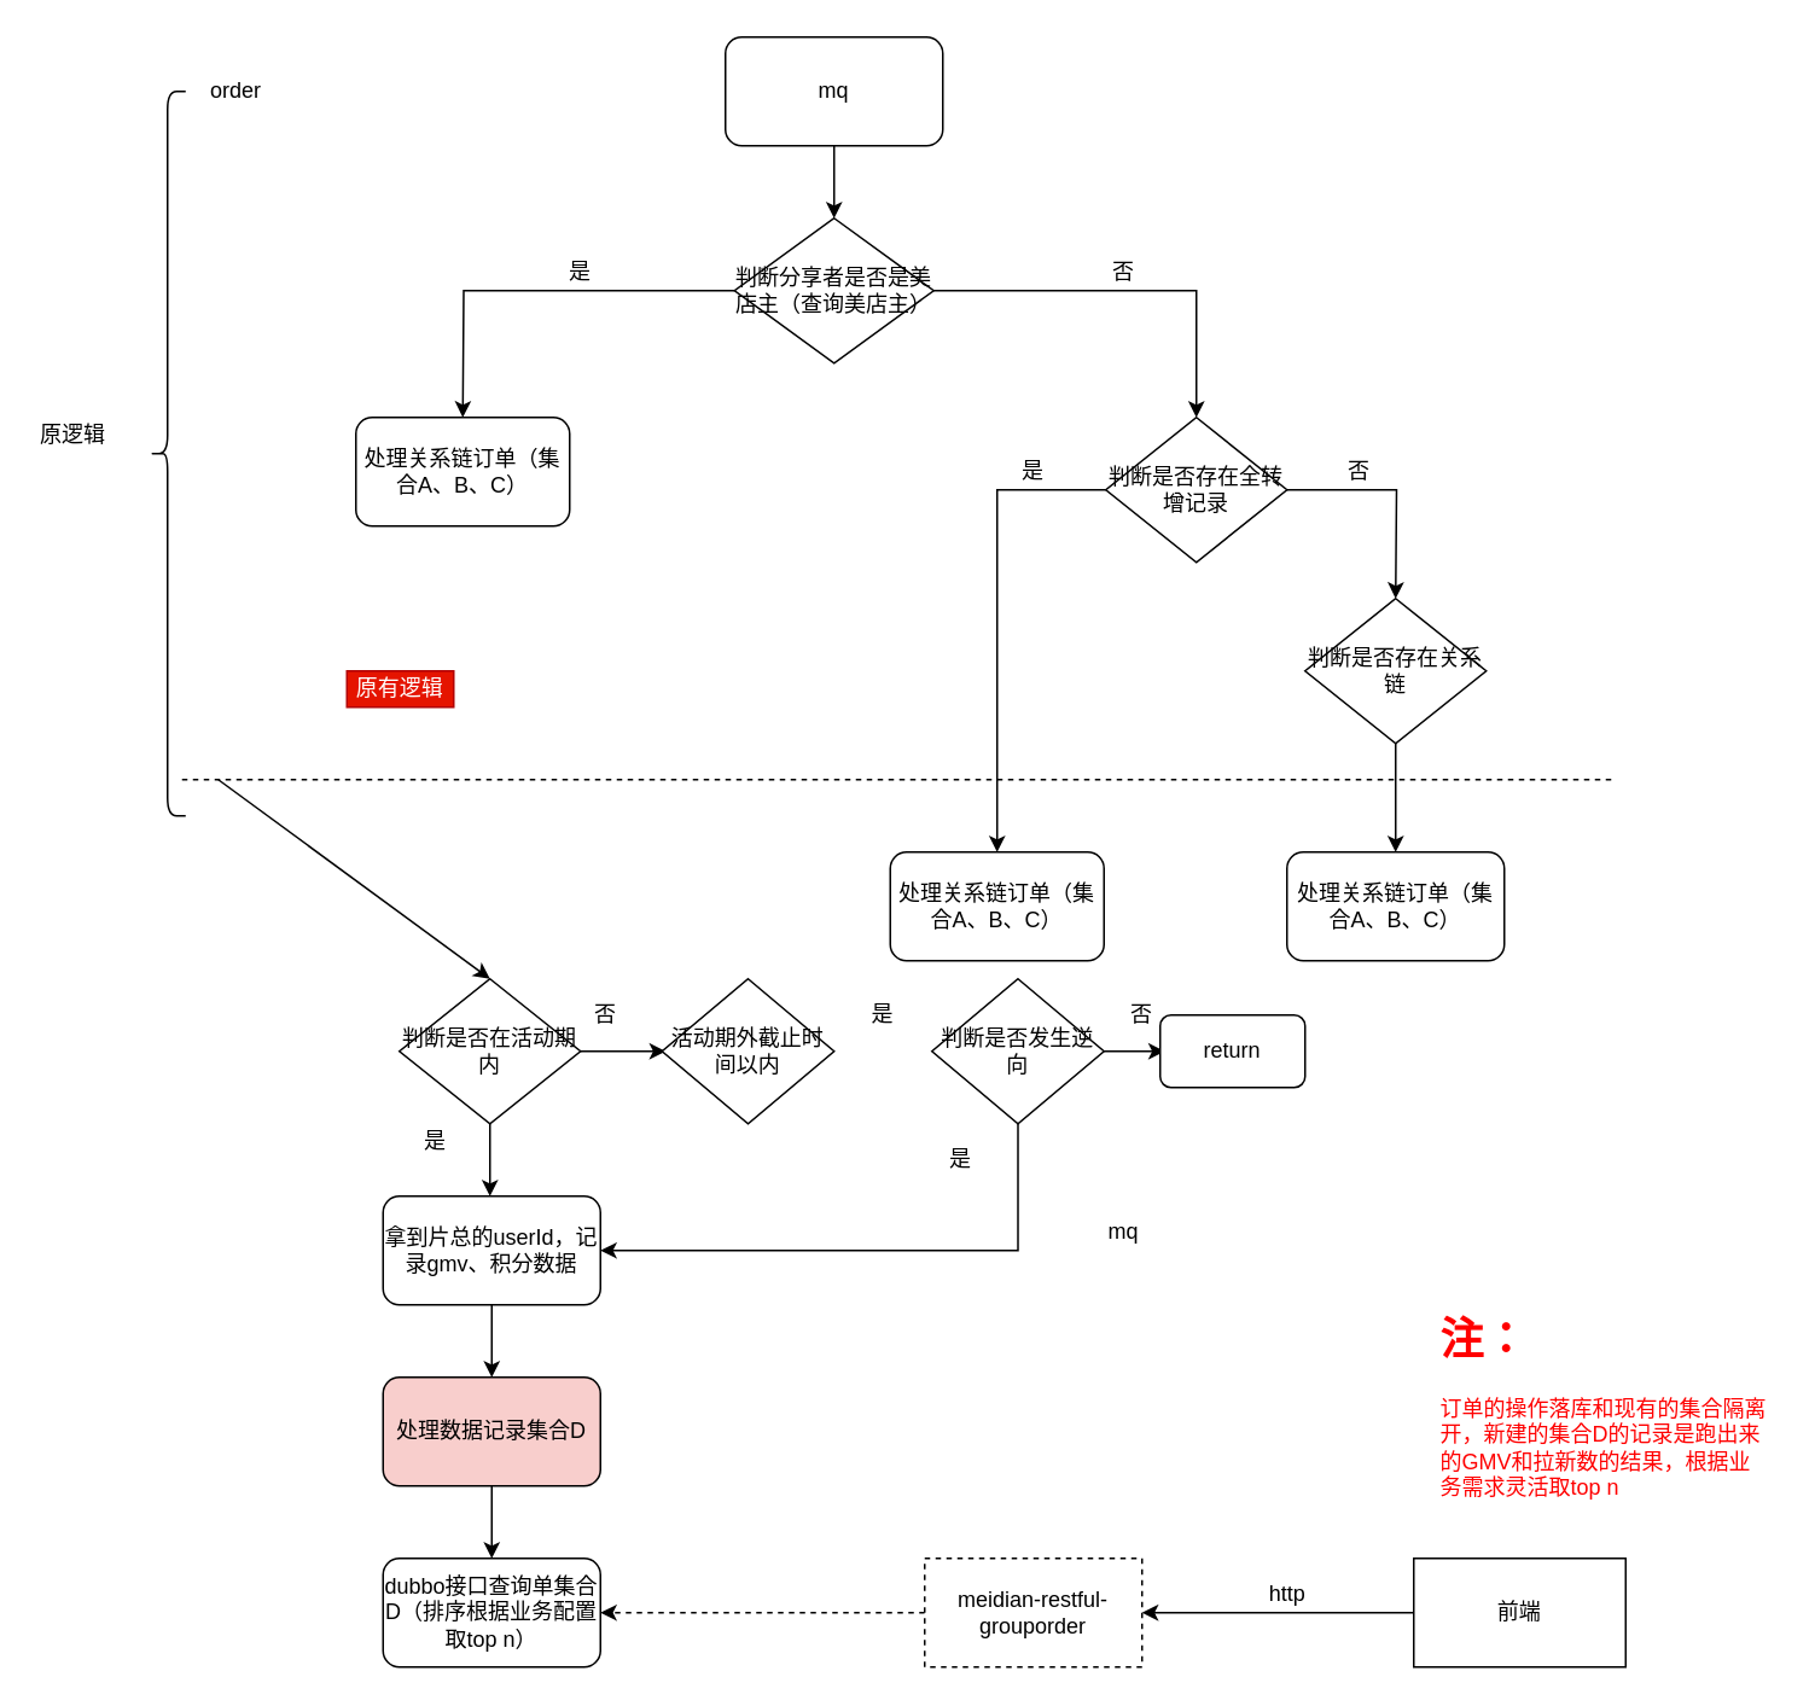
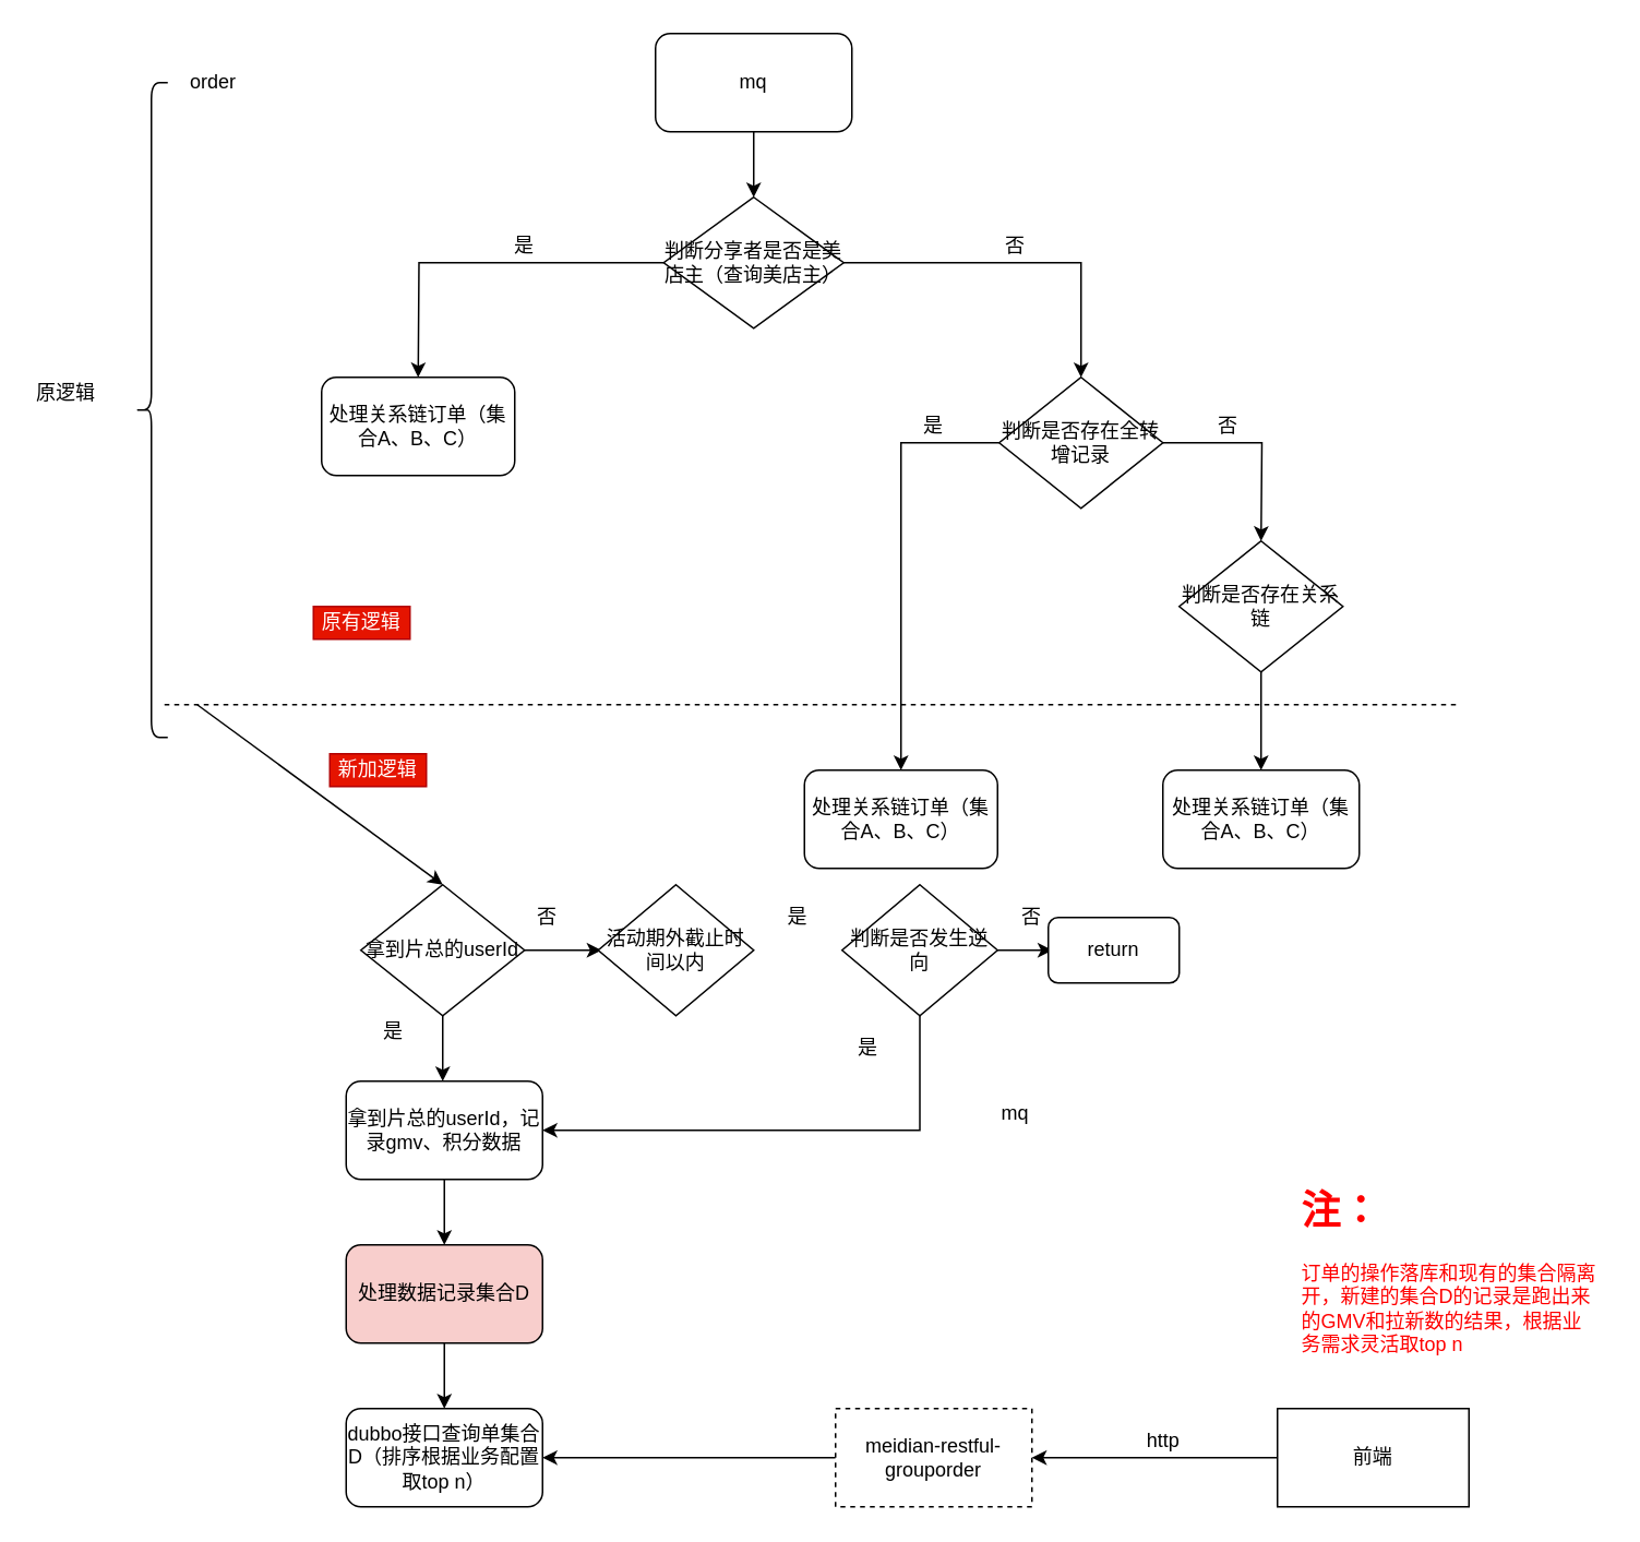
  <mxCell id="0" />
  <mxCell id="1" parent="0" />
  <mxCell id="2" value="" style="edgeStyle=orthogonalEdgeStyle;rounded=0;orthogonalLoop=1;jettySize=auto;html=1;" parent="1" source="3" edge="1"><mxGeometry relative="1" as="geometry"><mxPoint x="460" y="120" as="targetPoint" /></mxGeometry></mxCell>
  <mxCell id="3" value="mq" style="rounded=1;whiteSpace=wrap;html=1;" parent="1" vertex="1"><mxGeometry x="400" y="20" width="120" height="60" as="geometry" /></mxCell>
  <mxCell id="4" value="" style="edgeStyle=orthogonalEdgeStyle;rounded=0;orthogonalLoop=1;jettySize=auto;html=1;" parent="1" source="6" edge="1"><mxGeometry relative="1" as="geometry"><mxPoint x="255" y="230" as="targetPoint" /></mxGeometry></mxCell>
  <mxCell id="5" style="edgeStyle=orthogonalEdgeStyle;rounded=0;orthogonalLoop=1;jettySize=auto;html=1;" parent="1" source="6" edge="1"><mxGeometry relative="1" as="geometry"><mxPoint x="660" y="230" as="targetPoint" /><Array as="points"><mxPoint x="660" y="160" /><mxPoint x="660" y="230" /></Array></mxGeometry></mxCell>
  <mxCell id="6" value="判断分享者是否是美店主（查询美店主）" style="rhombus;whiteSpace=wrap;html=1;" parent="1" vertex="1"><mxGeometry x="405" y="120" width="110" height="80" as="geometry" /></mxCell>
  <mxCell id="7" value="处理关系链订单（集合A、B、C）" style="rounded=1;whiteSpace=wrap;html=1;" parent="1" vertex="1"><mxGeometry x="196" y="230" width="118" height="60" as="geometry" /></mxCell>
  <mxCell id="8" value="是" style="text;html=1;strokeColor=none;fillColor=none;align=center;verticalAlign=middle;whiteSpace=wrap;rounded=0;" parent="1" vertex="1"><mxGeometry x="300" y="140" width="40" height="20" as="geometry" /></mxCell>
  <mxCell id="9" value="否" style="text;html=1;strokeColor=none;fillColor=none;align=center;verticalAlign=middle;whiteSpace=wrap;rounded=0;" parent="1" vertex="1"><mxGeometry x="600" y="140" width="40" height="20" as="geometry" /></mxCell>
  <mxCell id="10" style="edgeStyle=orthogonalEdgeStyle;rounded=0;orthogonalLoop=1;jettySize=auto;html=1;entryX=0.5;entryY=0;entryDx=0;entryDy=0;" parent="1" source="12" target="16" edge="1"><mxGeometry relative="1" as="geometry"><mxPoint x="548" y="330" as="targetPoint" /></mxGeometry></mxCell>
  <mxCell id="11" style="edgeStyle=orthogonalEdgeStyle;rounded=0;orthogonalLoop=1;jettySize=auto;html=1;" parent="1" source="12" edge="1"><mxGeometry relative="1" as="geometry"><mxPoint x="770" y="330" as="targetPoint" /></mxGeometry></mxCell>
  <mxCell id="12" value="判断是否存在全转增记录" style="rhombus;whiteSpace=wrap;html=1;" parent="1" vertex="1"><mxGeometry x="610" y="230" width="100" height="80" as="geometry" /></mxCell>
  <mxCell id="13" value="" style="edgeStyle=orthogonalEdgeStyle;rounded=0;orthogonalLoop=1;jettySize=auto;html=1;" parent="1" source="14" edge="1"><mxGeometry relative="1" as="geometry"><mxPoint x="770" y="470" as="targetPoint" /></mxGeometry></mxCell>
  <mxCell id="14" value="判断是否存在关系链" style="rhombus;whiteSpace=wrap;html=1;" parent="1" vertex="1"><mxGeometry x="720" y="330" width="100" height="80" as="geometry" /></mxCell>
  <mxCell id="15" value="是" style="text;html=1;strokeColor=none;fillColor=none;align=center;verticalAlign=middle;whiteSpace=wrap;rounded=0;" parent="1" vertex="1"><mxGeometry x="550" y="250" width="40" height="20" as="geometry" /></mxCell>
  <mxCell id="16" value="处理关系链订单（集合A、B、C）" style="rounded=1;whiteSpace=wrap;html=1;" parent="1" vertex="1"><mxGeometry x="491" y="470" width="118" height="60" as="geometry" /></mxCell>
  <mxCell id="17" value="否" style="text;html=1;strokeColor=none;fillColor=none;align=center;verticalAlign=middle;whiteSpace=wrap;rounded=0;" parent="1" vertex="1"><mxGeometry x="730" y="250" width="40" height="20" as="geometry" /></mxCell>
  <mxCell id="18" value="处理关系链订单（集合A、B、C）" style="rounded=1;whiteSpace=wrap;html=1;" parent="1" vertex="1"><mxGeometry x="710" y="470" width="120" height="60" as="geometry" /></mxCell>
  <mxCell id="19" value="" style="endArrow=none;dashed=1;html=1;" parent="1" edge="1"><mxGeometry width="50" height="50" relative="1" as="geometry"><mxPoint x="100" y="430" as="sourcePoint" /><mxPoint x="890" y="430" as="targetPoint" /></mxGeometry></mxCell>
  <mxCell id="20" value="order" style="text;html=1;strokeColor=none;fillColor=none;align=center;verticalAlign=middle;whiteSpace=wrap;rounded=0;" parent="1" vertex="1"><mxGeometry x="110" y="40" width="40" height="20" as="geometry" /></mxCell>
  <mxCell id="21" value="" style="endArrow=classic;html=1;" parent="1" edge="1"><mxGeometry width="50" height="50" relative="1" as="geometry"><mxPoint x="120" y="430" as="sourcePoint" /><mxPoint x="270" y="540" as="targetPoint" /></mxGeometry></mxCell>
  <mxCell id="22" style="edgeStyle=orthogonalEdgeStyle;rounded=0;orthogonalLoop=1;jettySize=auto;html=1;entryX=0;entryY=0.5;entryDx=0;entryDy=0;" parent="1" source="24" edge="1"><mxGeometry relative="1" as="geometry"><mxPoint x="367" y="580" as="targetPoint" /></mxGeometry></mxCell>
  <mxCell id="23" value="" style="edgeStyle=orthogonalEdgeStyle;rounded=0;orthogonalLoop=1;jettySize=auto;html=1;" parent="1" source="24" edge="1"><mxGeometry relative="1" as="geometry"><mxPoint x="270" y="660" as="targetPoint" /></mxGeometry></mxCell>
- <mxCell id="24" value="判断是否在活动期内" style="rhombus;whiteSpace=wrap;html=1;" parent="1" vertex="1"><mxGeometry x="220" y="540" width="100" height="80" as="geometry" /></mxCell>
+ <mxCell id="24" value="拿到片总的userId" style="rhombus;whiteSpace=wrap;html=1;" parent="1" vertex="1"><mxGeometry x="220" y="540" width="100" height="80" as="geometry" /></mxCell>
  <mxCell id="25" value="否" style="text;html=1;strokeColor=none;fillColor=none;align=center;verticalAlign=middle;whiteSpace=wrap;rounded=0;" parent="1" vertex="1"><mxGeometry x="314" y="550" width="40" height="20" as="geometry" /></mxCell>
  <mxCell id="26" style="edgeStyle=orthogonalEdgeStyle;rounded=0;orthogonalLoop=1;jettySize=auto;html=1;entryX=0.5;entryY=0;entryDx=0;entryDy=0;" parent="1" source="27" target="30" edge="1"><mxGeometry relative="1" as="geometry"><mxPoint x="271" y="750" as="targetPoint" /></mxGeometry></mxCell>
  <mxCell id="27" value="拿到片总的userId，记录gmv、积分数据" style="rounded=1;whiteSpace=wrap;html=1;" parent="1" vertex="1"><mxGeometry x="211" y="660" width="120" height="60" as="geometry" /></mxCell>
  <mxCell id="28" value="是" style="text;html=1;strokeColor=none;fillColor=none;align=center;verticalAlign=middle;whiteSpace=wrap;rounded=0;" parent="1" vertex="1"><mxGeometry x="220" y="620" width="40" height="20" as="geometry" /></mxCell>
  <mxCell id="29" value="" style="edgeStyle=orthogonalEdgeStyle;rounded=0;orthogonalLoop=1;jettySize=auto;html=1;" parent="1" source="30" target="31" edge="1"><mxGeometry relative="1" as="geometry" /></mxCell>
  <mxCell id="30" value="处理数据记录集合D" style="rounded=1;whiteSpace=wrap;html=1;fillColor=#f8cecc;" parent="1" vertex="1"><mxGeometry x="211" y="760" width="120" height="60" as="geometry" /></mxCell>
  <mxCell id="31" value="dubbo接口查询单集合D（排序根据业务配置取top n）" style="rounded=1;whiteSpace=wrap;html=1;" parent="1" vertex="1"><mxGeometry x="211" y="860" width="120" height="60" as="geometry" /></mxCell>
  <mxCell id="32" value="mq" style="text;html=1;strokeColor=none;fillColor=none;align=center;verticalAlign=middle;whiteSpace=wrap;rounded=0;" parent="1" vertex="1"><mxGeometry x="600" y="670" width="40" height="20" as="geometry" /></mxCell>
  <mxCell id="33" value="&lt;h1&gt;&lt;font color=&quot;#ff0000&quot;&gt;注：&lt;/font&gt;&lt;/h1&gt;&lt;div&gt;&lt;font color=&quot;#ff0000&quot;&gt;订单的操作落库和现有的集合隔离开，新建的集合D的记录是跑出来的GMV和拉新数的结果，根据业务需求灵活取top n&lt;/font&gt;&lt;/div&gt;" style="text;html=1;strokeColor=none;fillColor=none;spacing=5;spacingTop=-20;whiteSpace=wrap;overflow=hidden;rounded=0;" parent="1" vertex="1"><mxGeometry x="790" y="720" width="190" height="120" as="geometry" /></mxCell>
- <mxCell id="34" style="edgeStyle=orthogonalEdgeStyle;rounded=0;orthogonalLoop=1;jettySize=auto;html=1;entryX=1;entryY=0.5;entryDx=0;entryDy=0;dashed=1;" parent="1" source="35" target="31" edge="1"><mxGeometry relative="1" as="geometry" /></mxCell>
+ <mxCell id="34" style="edgeStyle=orthogonalEdgeStyle;rounded=0;orthogonalLoop=1;jettySize=auto;html=1;entryX=1;entryY=0.5;entryDx=0;entryDy=0;" parent="1" source="35" target="31" edge="1"><mxGeometry relative="1" as="geometry" /></mxCell>
  <mxCell id="35" value="meidian-restful-grouporder" style="rounded=0;whiteSpace=wrap;html=1;dashed=1;" parent="1" vertex="1"><mxGeometry x="510" y="860" width="120" height="60" as="geometry" /></mxCell>
  <mxCell id="36" style="edgeStyle=orthogonalEdgeStyle;rounded=0;orthogonalLoop=1;jettySize=auto;html=1;entryX=1;entryY=0.5;entryDx=0;entryDy=0;" parent="1" source="37" target="35" edge="1"><mxGeometry relative="1" as="geometry" /></mxCell>
  <mxCell id="37" value="前端" style="rounded=0;whiteSpace=wrap;html=1;" parent="1" vertex="1"><mxGeometry x="780" y="860" width="117" height="60" as="geometry" /></mxCell>
  <mxCell id="38" value="http" style="text;html=1;align=center;verticalAlign=middle;resizable=0;points=[];;autosize=1;" parent="1" vertex="1"><mxGeometry x="690" y="870" width="40" height="20" as="geometry" /></mxCell>
  <mxCell id="39" value="活动期外截止时间以内" style="rhombus;whiteSpace=wrap;html=1;" parent="1" vertex="1"><mxGeometry x="365" y="540" width="95" height="80" as="geometry" /></mxCell>
  <mxCell id="40" style="edgeStyle=orthogonalEdgeStyle;rounded=0;orthogonalLoop=1;jettySize=auto;html=1;entryX=1;entryY=0.5;entryDx=0;entryDy=0;" parent="1" source="42" target="27" edge="1"><mxGeometry relative="1" as="geometry"><Array as="points"><mxPoint x="562" y="690" /></Array></mxGeometry></mxCell>
  <mxCell id="41" value="" style="edgeStyle=orthogonalEdgeStyle;rounded=0;orthogonalLoop=1;jettySize=auto;html=1;" parent="1" source="42" edge="1"><mxGeometry relative="1" as="geometry"><mxPoint x="642.5" y="580" as="targetPoint" /></mxGeometry></mxCell>
  <mxCell id="42" value="判断是否发生逆向" style="rhombus;whiteSpace=wrap;html=1;" parent="1" vertex="1"><mxGeometry x="514" y="540" width="95" height="80" as="geometry" /></mxCell>
  <mxCell id="43" value="是" style="text;html=1;strokeColor=none;fillColor=none;align=center;verticalAlign=middle;whiteSpace=wrap;rounded=0;" parent="1" vertex="1"><mxGeometry x="510" y="630" width="40" height="20" as="geometry" /></mxCell>
  <mxCell id="44" value="return" style="rounded=1;whiteSpace=wrap;html=1;" parent="1" vertex="1"><mxGeometry x="640" y="560" width="80" height="40" as="geometry" /></mxCell>
  <mxCell id="45" value="否" style="text;html=1;strokeColor=none;fillColor=none;align=center;verticalAlign=middle;whiteSpace=wrap;rounded=0;" parent="1" vertex="1"><mxGeometry x="610" y="550" width="40" height="20" as="geometry" /></mxCell>
  <mxCell id="46" value="是" style="text;html=1;strokeColor=none;fillColor=none;align=center;verticalAlign=middle;whiteSpace=wrap;rounded=0;" parent="1" vertex="1"><mxGeometry x="467" y="550" width="40" height="20" as="geometry" /></mxCell>
  <mxCell id="47" value="" style="shape=curlyBracket;whiteSpace=wrap;html=1;rounded=1;" parent="1" vertex="1"><mxGeometry x="82" y="50" width="20" height="400" as="geometry" /></mxCell>
  <mxCell id="48" value="原逻辑" style="text;html=1;strokeColor=none;fillColor=none;align=center;verticalAlign=middle;whiteSpace=wrap;rounded=0;" parent="1" vertex="1"><mxGeometry x="20" y="230" width="40" height="20" as="geometry" /></mxCell>
  <mxCell id="49" value="原有逻辑" style="text;html=1;strokeColor=#B20000;fillColor=#e51400;align=center;verticalAlign=middle;whiteSpace=wrap;rounded=0;fontColor=#ffffff;" parent="1" vertex="1"><mxGeometry x="191" y="370" width="59" height="20" as="geometry" /></mxCell>
+ <mxCell id="50" value="新加逻辑" style="text;html=1;strokeColor=#B20000;fillColor=#e51400;align=center;verticalAlign=middle;whiteSpace=wrap;rounded=0;fontColor=#ffffff;" parent="1" vertex="1"><mxGeometry x="201" y="460" width="59" height="20" as="geometry" /></mxCell>
